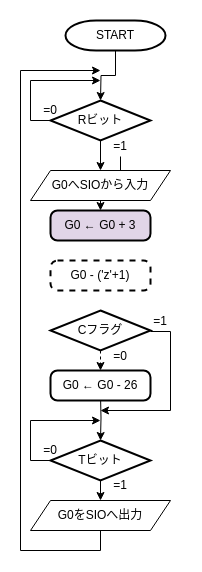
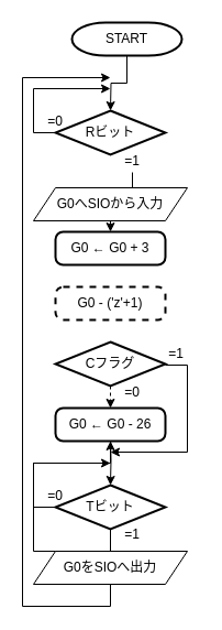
  <mxCell id="0" />
  <mxCell id="1" parent="0" />
  <mxCell id="2" value="START" style="strokeWidth=2;html=1;shape=mxgraph.flowchart.terminator;whiteSpace=wrap;" parent="1" vertex="1"><mxGeometry x="65" y="20" width="100" height="30" as="geometry" /></mxCell>
  <mxCell id="3" style="edgeStyle=orthogonalEdgeStyle;rounded=0;orthogonalLoop=1;jettySize=auto;html=1;exitX=0.5;exitY=1;exitDx=0;exitDy=0;exitPerimeter=0;" parent="1" source="2" edge="1"><mxGeometry relative="1" as="geometry"><mxPoint x="100" y="100" as="targetPoint" /><mxPoint x="100" y="60" as="sourcePoint" /></mxGeometry></mxCell>
  <mxCell id="4" style="edgeStyle=orthogonalEdgeStyle;rounded=0;orthogonalLoop=1;jettySize=auto;html=1;exitX=0.5;exitY=1;exitDx=0;exitDy=0;entryX=0.5;entryY=0;entryDx=0;entryDy=0;entryPerimeter=0;" parent="1" edge="1" target="8"><mxGeometry relative="1" as="geometry"><mxPoint x="100" y="394" as="sourcePoint" /><mxPoint x="100" y="424" as="targetPoint" /></mxGeometry></mxCell>
  <mxCell id="5" style="edgeStyle=orthogonalEdgeStyle;rounded=0;orthogonalLoop=1;jettySize=auto;html=1;exitX=0.5;exitY=1;exitDx=0;exitDy=0;" parent="1" source="18" edge="1"><mxGeometry relative="1" as="geometry"><mxPoint x="100" y="200" as="sourcePoint" /><mxPoint x="100" y="210" as="targetPoint" /></mxGeometry></mxCell>
  <mxCell id="6" style="edgeStyle=orthogonalEdgeStyle;rounded=0;orthogonalLoop=1;jettySize=auto;html=1;exitX=0;exitY=0.5;exitDx=0;exitDy=0;exitPerimeter=0;" edge="1" parent="1" source="8"><mxGeometry relative="1" as="geometry"><mxPoint x="100" y="420" as="targetPoint" /><Array as="points"><mxPoint x="30" y="460" /><mxPoint x="30" y="420" /><mxPoint x="100" y="420" /></Array></mxGeometry></mxCell>
- <mxCell id="7" style="edgeStyle=orthogonalEdgeStyle;rounded=0;orthogonalLoop=1;jettySize=auto;html=1;exitX=0.5;exitY=1;exitDx=0;exitDy=0;exitPerimeter=0;entryX=0.5;entryY=0;entryDx=0;entryDy=0;" edge="1" parent="1" source="8" target="26"><mxGeometry relative="1" as="geometry" /></mxCell>
+ <mxCell id="7" style="edgeStyle=orthogonalEdgeStyle;rounded=0;orthogonalLoop=1;jettySize=auto;html=1;exitX=0.5;exitY=1;exitDx=0;exitDy=0;exitPerimeter=0;" edge="1" parent="1" source="8" target="25"><mxGeometry relative="1" as="geometry" /></mxCell>
  <mxCell id="8" value="Tビット" style="strokeWidth=2;html=1;shape=mxgraph.flowchart.decision;whiteSpace=wrap;" parent="1" vertex="1"><mxGeometry x="50" y="440" width="100" height="40" as="geometry" /></mxCell>
  <mxCell id="9" style="edgeStyle=orthogonalEdgeStyle;rounded=0;orthogonalLoop=1;jettySize=auto;html=1;exitX=0.5;exitY=1;exitDx=0;exitDy=0;" parent="1" source="26" edge="1"><mxGeometry relative="1" as="geometry"><mxPoint x="100" y="70" as="targetPoint" /><Array as="points"><mxPoint x="100" y="550" /><mxPoint x="20" y="550" /><mxPoint x="20" y="70" /></Array><mxPoint x="100" y="530" as="sourcePoint" /></mxGeometry></mxCell>
  <mxCell id="10" value="=1" style="text;html=1;strokeColor=none;fillColor=none;align=center;verticalAlign=middle;whiteSpace=wrap;rounded=0;" parent="1" vertex="1"><mxGeometry x="100" y="475" width="40" height="20" as="geometry" /></mxCell>
  <mxCell id="11" style="edgeStyle=orthogonalEdgeStyle;rounded=0;orthogonalLoop=1;jettySize=auto;html=1;exitX=0;exitY=0.5;exitDx=0;exitDy=0;exitPerimeter=0;" parent="1" source="13" edge="1"><mxGeometry relative="1" as="geometry"><mxPoint x="100" y="80" as="targetPoint" /><Array as="points"><mxPoint x="30" y="120" /><mxPoint x="30" y="80" /></Array></mxGeometry></mxCell>
- <mxCell id="12" style="edgeStyle=orthogonalEdgeStyle;rounded=0;orthogonalLoop=1;jettySize=auto;html=1;exitX=0.5;exitY=1;exitDx=0;exitDy=0;exitPerimeter=0;entryX=0.5;entryY=0;entryDx=0;entryDy=0;" edge="1" parent="1" source="13" target="18"><mxGeometry relative="1" as="geometry" /></mxCell>
  <mxCell id="13" value="Rビット" style="strokeWidth=2;html=1;shape=mxgraph.flowchart.decision;whiteSpace=wrap;" parent="1" vertex="1"><mxGeometry x="50" y="100" width="100" height="40" as="geometry" /></mxCell>
  <mxCell id="14" value="=0" style="text;html=1;strokeColor=none;fillColor=none;align=center;verticalAlign=middle;whiteSpace=wrap;rounded=0;" parent="1" vertex="1"><mxGeometry x="30" y="440" width="40" height="20" as="geometry" /></mxCell>
  <mxCell id="15" value="=0" style="text;html=1;strokeColor=none;fillColor=none;align=center;verticalAlign=middle;whiteSpace=wrap;rounded=0;" parent="1" vertex="1"><mxGeometry x="30" y="100" width="40" height="20" as="geometry" /></mxCell>
  <mxCell id="16" value="" style="edgeStyle=orthogonalEdgeStyle;rounded=0;orthogonalLoop=1;jettySize=auto;html=1;" edge="1" parent="1" source="17" target="18"><mxGeometry relative="1" as="geometry" /></mxCell>
  <mxCell id="17" value="=1" style="text;html=1;strokeColor=none;fillColor=none;align=center;verticalAlign=middle;whiteSpace=wrap;rounded=0;" parent="1" vertex="1"><mxGeometry x="100" y="136" width="40" height="20" as="geometry" /></mxCell>
  <mxCell id="18" value="G0へSIOから入力" style="shape=parallelogram;perimeter=parallelogramPerimeter;whiteSpace=wrap;html=1;fixedSize=1;" parent="1" vertex="1"><mxGeometry x="30" y="170" width="140" height="30" as="geometry" /></mxCell>
- <mxCell id="19" value="G0 ← G0 + 3" style="rounded=1;whiteSpace=wrap;html=1;absoluteArcSize=1;arcSize=14;strokeWidth=2;fillColor=#e1d5e7;" vertex="1" parent="1"><mxGeometry x="50" y="210" width="100" height="30" as="geometry" /></mxCell>
+ <mxCell id="19" value="G0 ← G0 + 3" style="rounded=1;whiteSpace=wrap;html=1;absoluteArcSize=1;arcSize=14;strokeWidth=2;" vertex="1" parent="1"><mxGeometry x="50" y="210" width="100" height="30" as="geometry" /></mxCell>
  <mxCell id="20" style="edgeStyle=orthogonalEdgeStyle;rounded=0;orthogonalLoop=1;jettySize=auto;html=1;exitX=0.5;exitY=1;exitDx=0;exitDy=0;exitPerimeter=0;entryX=0.5;entryY=0;entryDx=0;entryDy=0;dashed=1;" edge="1" parent="1" source="21" target="25"><mxGeometry relative="1" as="geometry" /></mxCell>
  <mxCell id="21" value="Cフラグ" style="strokeWidth=2;html=1;shape=mxgraph.flowchart.decision;whiteSpace=wrap;" vertex="1" parent="1"><mxGeometry x="50" y="310" width="100" height="40" as="geometry" /></mxCell>
  <mxCell id="22" value="G0 - ('z'+1)" style="rounded=1;whiteSpace=wrap;html=1;absoluteArcSize=1;arcSize=14;strokeWidth=2;dashed=1;" vertex="1" parent="1"><mxGeometry x="50" y="260" width="100" height="30" as="geometry" /></mxCell>
  <mxCell id="23" style="edgeStyle=orthogonalEdgeStyle;rounded=0;orthogonalLoop=1;jettySize=auto;html=1;exitX=0.25;exitY=1;exitDx=0;exitDy=0;" edge="1" parent="1" source="24"><mxGeometry relative="1" as="geometry"><mxPoint x="100" y="410" as="targetPoint" /><Array as="points"><mxPoint x="170" y="331" /><mxPoint x="170" y="410" /></Array></mxGeometry></mxCell>
  <mxCell id="24" value="=1" style="text;html=1;strokeColor=none;fillColor=none;align=center;verticalAlign=middle;whiteSpace=wrap;rounded=0;" vertex="1" parent="1"><mxGeometry x="140" y="311" width="40" height="20" as="geometry" /></mxCell>
  <mxCell id="25" value="G0 ← G0 - 26" style="rounded=1;whiteSpace=wrap;html=1;absoluteArcSize=1;arcSize=14;strokeWidth=2;" vertex="1" parent="1"><mxGeometry x="50" y="370" width="100" height="30" as="geometry" /></mxCell>
  <mxCell id="26" value="G0をSIOへ出力" style="shape=parallelogram;perimeter=parallelogramPerimeter;whiteSpace=wrap;html=1;fixedSize=1;" vertex="1" parent="1"><mxGeometry x="30" y="500" width="140" height="30" as="geometry" /></mxCell>
  <mxCell id="27" value="=0" style="text;html=1;strokeColor=none;fillColor=none;align=center;verticalAlign=middle;whiteSpace=wrap;rounded=0;" vertex="1" parent="1"><mxGeometry x="100" y="346" width="40" height="20" as="geometry" /></mxCell>
